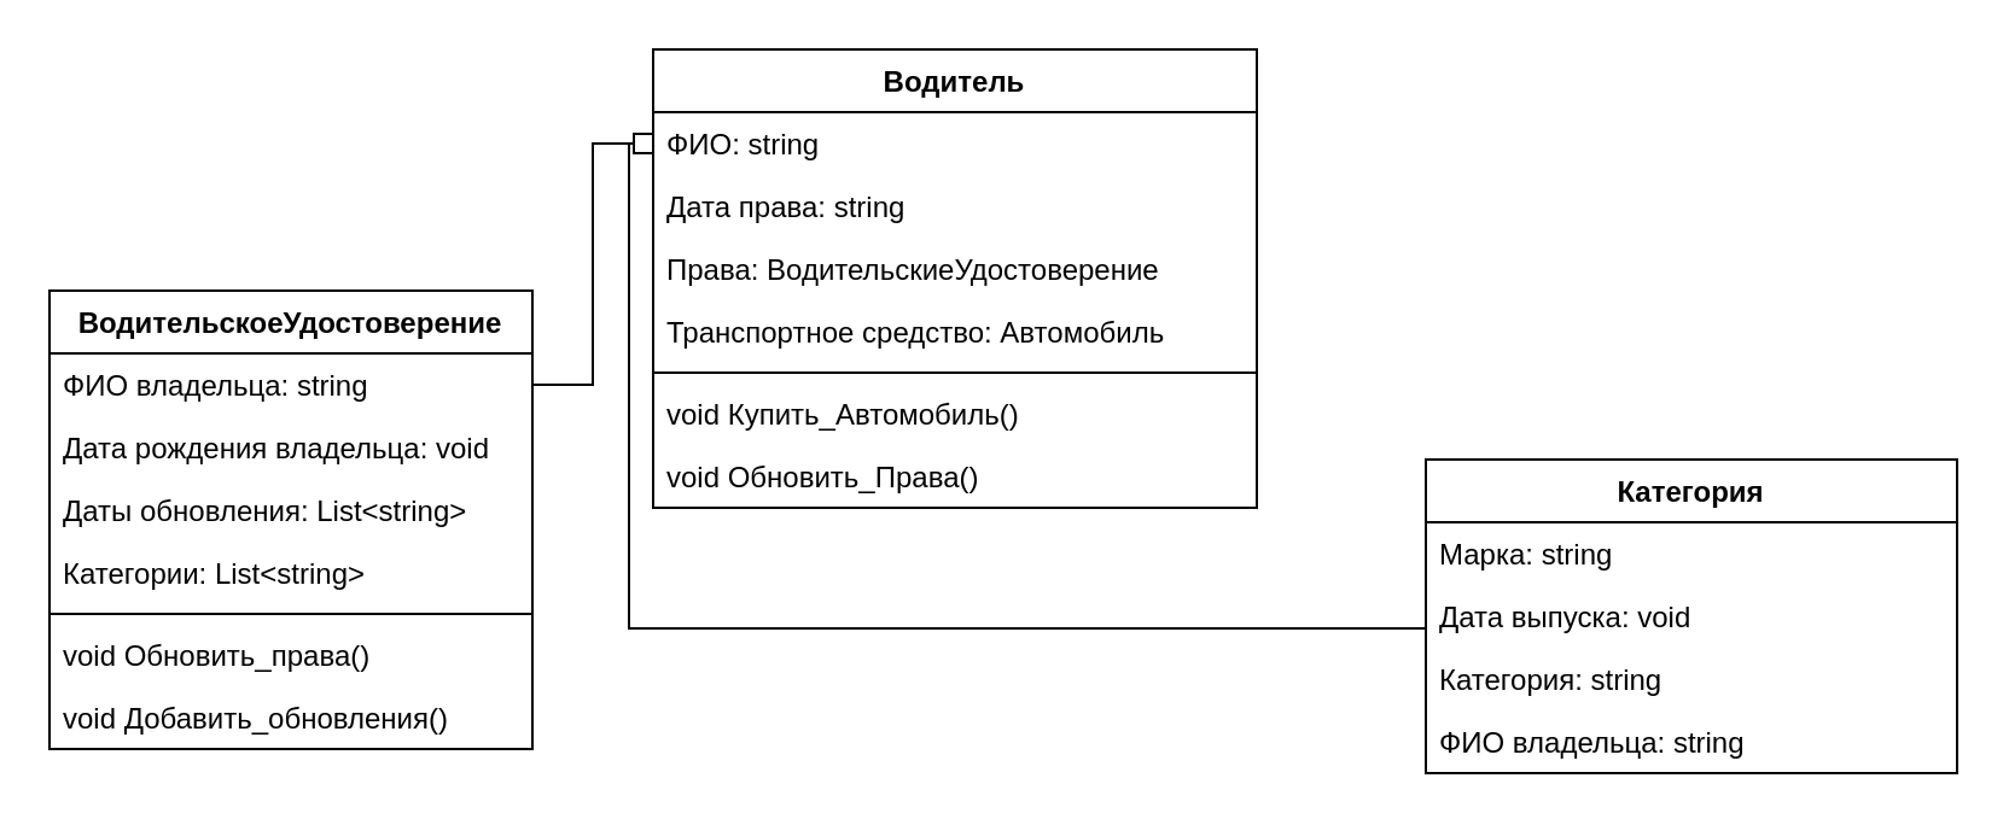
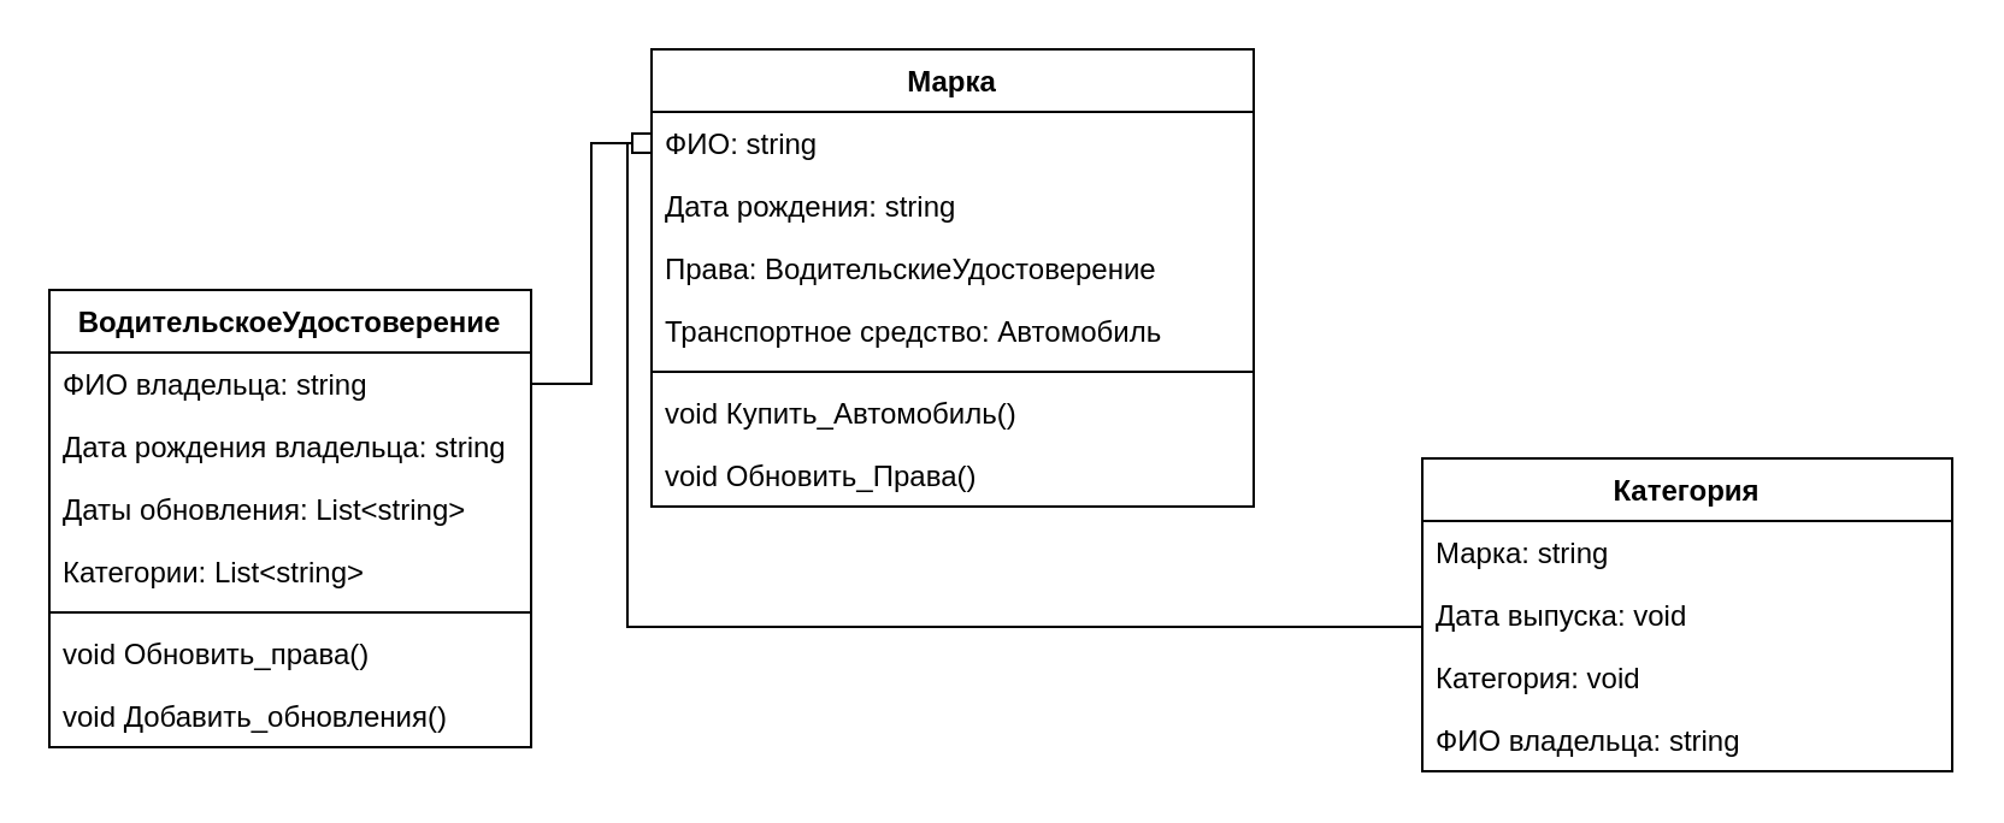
  <mxCell id="0" />
  <mxCell id="1" parent="0" />
  <mxCell id="2" value="ВодительскоеУдостоверение" style="swimlane;fontStyle=1;align=center;verticalAlign=top;childLayout=stackLayout;horizontal=1;startSize=26;horizontalStack=0;resizeParent=1;resizeLast=0;collapsible=1;marginBottom=0;rounded=0;shadow=0;strokeWidth=1;" parent="1" vertex="1"><mxGeometry x="20" y="120" width="200" height="190" as="geometry"><mxRectangle x="230" y="140" width="160" height="26" as="alternateBounds" /></mxGeometry></mxCell>
  <mxCell id="3" value="ФИО владельца: string" style="text;align=left;verticalAlign=top;spacingLeft=4;spacingRight=4;overflow=hidden;rotatable=0;points=[[0,0.5],[1,0.5]];portConstraint=eastwest;" vertex="1" parent="2"><mxGeometry y="26" width="200" height="26" as="geometry" /></mxCell>
- <mxCell id="4" value="Дата рождения владельца: void" style="text;align=left;verticalAlign=top;spacingLeft=4;spacingRight=4;overflow=hidden;rotatable=0;points=[[0,0.5],[1,0.5]];portConstraint=eastwest;" vertex="1" parent="2"><mxGeometry y="52" width="200" height="26" as="geometry" /></mxCell>
+ <mxCell id="4" value="Дата рождения владельца: string" style="text;align=left;verticalAlign=top;spacingLeft=4;spacingRight=4;overflow=hidden;rotatable=0;points=[[0,0.5],[1,0.5]];portConstraint=eastwest;" vertex="1" parent="2"><mxGeometry y="52" width="200" height="26" as="geometry" /></mxCell>
  <mxCell id="5" value="Даты обновления: List&lt;string&gt;" style="text;align=left;verticalAlign=top;spacingLeft=4;spacingRight=4;overflow=hidden;rotatable=0;points=[[0,0.5],[1,0.5]];portConstraint=eastwest;" vertex="1" parent="2"><mxGeometry y="78" width="200" height="26" as="geometry" /></mxCell>
  <mxCell id="6" value="Категории: List&lt;string&gt;" style="text;align=left;verticalAlign=top;spacingLeft=4;spacingRight=4;overflow=hidden;rotatable=0;points=[[0,0.5],[1,0.5]];portConstraint=eastwest;rounded=0;shadow=0;html=0;" parent="2" vertex="1"><mxGeometry y="104" width="200" height="26" as="geometry" /></mxCell>
  <mxCell id="7" value="" style="line;html=1;strokeWidth=1;align=left;verticalAlign=middle;spacingTop=-1;spacingLeft=3;spacingRight=3;rotatable=0;labelPosition=right;points=[];portConstraint=eastwest;" parent="2" vertex="1"><mxGeometry y="130" width="200" height="8" as="geometry" /></mxCell>
  <mxCell id="8" value="void Обновить_права()" style="text;align=left;verticalAlign=top;spacingLeft=4;spacingRight=4;overflow=hidden;rotatable=0;points=[[0,0.5],[1,0.5]];portConstraint=eastwest;" vertex="1" parent="2"><mxGeometry y="138" width="200" height="26" as="geometry" /></mxCell>
  <mxCell id="9" value="void Добавить_обновления()" style="text;align=left;verticalAlign=top;spacingLeft=4;spacingRight=4;overflow=hidden;rotatable=0;points=[[0,0.5],[1,0.5]];portConstraint=eastwest;" parent="2" vertex="1"><mxGeometry y="164" width="200" height="26" as="geometry" /></mxCell>
- <mxCell id="10" value="Водитель" style="swimlane;fontStyle=1;align=center;verticalAlign=top;childLayout=stackLayout;horizontal=1;startSize=26;horizontalStack=0;resizeParent=1;resizeLast=0;collapsible=1;marginBottom=0;rounded=0;shadow=0;strokeWidth=1;" vertex="1" parent="1"><mxGeometry x="270" y="20" width="250" height="190" as="geometry"><mxRectangle x="230" y="140" width="160" height="26" as="alternateBounds" /></mxGeometry></mxCell>
+ <mxCell id="10" value="Марка" style="swimlane;fontStyle=1;align=center;verticalAlign=top;childLayout=stackLayout;horizontal=1;startSize=26;horizontalStack=0;resizeParent=1;resizeLast=0;collapsible=1;marginBottom=0;rounded=0;shadow=0;strokeWidth=1;" vertex="1" parent="1"><mxGeometry x="270" y="20" width="250" height="190" as="geometry"><mxRectangle x="230" y="140" width="160" height="26" as="alternateBounds" /></mxGeometry></mxCell>
  <mxCell id="11" value="ФИО: string" style="text;align=left;verticalAlign=top;spacingLeft=4;spacingRight=4;overflow=hidden;rotatable=0;points=[[0,0.5],[1,0.5]];portConstraint=eastwest;" vertex="1" parent="10"><mxGeometry y="26" width="250" height="26" as="geometry" /></mxCell>
- <mxCell id="12" value="Дата права: string" style="text;align=left;verticalAlign=top;spacingLeft=4;spacingRight=4;overflow=hidden;rotatable=0;points=[[0,0.5],[1,0.5]];portConstraint=eastwest;" vertex="1" parent="10"><mxGeometry y="52" width="250" height="26" as="geometry" /></mxCell>
+ <mxCell id="12" value="Дата рождения: string" style="text;align=left;verticalAlign=top;spacingLeft=4;spacingRight=4;overflow=hidden;rotatable=0;points=[[0,0.5],[1,0.5]];portConstraint=eastwest;" vertex="1" parent="10"><mxGeometry y="52" width="250" height="26" as="geometry" /></mxCell>
  <mxCell id="13" value="Права: ВодительскиеУдостоверение" style="text;align=left;verticalAlign=top;spacingLeft=4;spacingRight=4;overflow=hidden;rotatable=0;points=[[0,0.5],[1,0.5]];portConstraint=eastwest;" vertex="1" parent="10"><mxGeometry y="78" width="250" height="26" as="geometry" /></mxCell>
  <mxCell id="14" value="Транспортное средство: Автомобиль" style="text;align=left;verticalAlign=top;spacingLeft=4;spacingRight=4;overflow=hidden;rotatable=0;points=[[0,0.5],[1,0.5]];portConstraint=eastwest;" vertex="1" parent="10"><mxGeometry y="104" width="250" height="26" as="geometry" /></mxCell>
  <mxCell id="15" value="" style="line;html=1;strokeWidth=1;align=left;verticalAlign=middle;spacingTop=-1;spacingLeft=3;spacingRight=3;rotatable=0;labelPosition=right;points=[];portConstraint=eastwest;" vertex="1" parent="10"><mxGeometry y="130" width="250" height="8" as="geometry" /></mxCell>
  <mxCell id="16" value="void Купить_Автомобиль()" style="text;align=left;verticalAlign=top;spacingLeft=4;spacingRight=4;overflow=hidden;rotatable=0;points=[[0,0.5],[1,0.5]];portConstraint=eastwest;" vertex="1" parent="10"><mxGeometry y="138" width="250" height="26" as="geometry" /></mxCell>
  <mxCell id="17" value="void Обновить_Права()" style="text;align=left;verticalAlign=top;spacingLeft=4;spacingRight=4;overflow=hidden;rotatable=0;points=[[0,0.5],[1,0.5]];portConstraint=eastwest;" vertex="1" parent="10"><mxGeometry y="164" width="250" height="26" as="geometry" /></mxCell>
  <mxCell id="18" value="Категория" style="swimlane;fontStyle=1;align=center;verticalAlign=top;childLayout=stackLayout;horizontal=1;startSize=26;horizontalStack=0;resizeParent=1;resizeLast=0;collapsible=1;marginBottom=0;rounded=0;shadow=0;strokeWidth=1;" vertex="1" parent="1"><mxGeometry x="590" y="190" width="220" height="130" as="geometry"><mxRectangle x="230" y="140" width="160" height="26" as="alternateBounds" /></mxGeometry></mxCell>
  <mxCell id="19" value="Марка: string" style="text;align=left;verticalAlign=top;spacingLeft=4;spacingRight=4;overflow=hidden;rotatable=0;points=[[0,0.5],[1,0.5]];portConstraint=eastwest;" vertex="1" parent="18"><mxGeometry y="26" width="220" height="26" as="geometry" /></mxCell>
  <mxCell id="20" value="Дата выпуска: void" style="text;align=left;verticalAlign=top;spacingLeft=4;spacingRight=4;overflow=hidden;rotatable=0;points=[[0,0.5],[1,0.5]];portConstraint=eastwest;" vertex="1" parent="18"><mxGeometry y="52" width="220" height="26" as="geometry" /></mxCell>
- <mxCell id="21" value="Категория: string" style="text;align=left;verticalAlign=top;spacingLeft=4;spacingRight=4;overflow=hidden;rotatable=0;points=[[0,0.5],[1,0.5]];portConstraint=eastwest;" vertex="1" parent="18"><mxGeometry y="78" width="220" height="26" as="geometry" /></mxCell>
+ <mxCell id="21" value="Категория: void" style="text;align=left;verticalAlign=top;spacingLeft=4;spacingRight=4;overflow=hidden;rotatable=0;points=[[0,0.5],[1,0.5]];portConstraint=eastwest;" vertex="1" parent="18"><mxGeometry y="78" width="220" height="26" as="geometry" /></mxCell>
  <mxCell id="22" value="ФИО владельца: string" style="text;align=left;verticalAlign=top;spacingLeft=4;spacingRight=4;overflow=hidden;rotatable=0;points=[[0,0.5],[1,0.5]];portConstraint=eastwest;" vertex="1" parent="18"><mxGeometry y="104" width="220" height="26" as="geometry" /></mxCell>
  <mxCell id="23" style="edgeStyle=orthogonalEdgeStyle;rounded=0;orthogonalLoop=1;jettySize=auto;html=1;exitX=0;exitY=0.5;exitDx=0;exitDy=0;entryX=0;entryY=0.5;entryDx=0;entryDy=0;endArrow=none;endFill=0;startArrow=box;startFill=0;" edge="1" parent="1" source="11" target="22"><mxGeometry relative="1" as="geometry"><Array as="points"><mxPoint x="260" y="59" /><mxPoint x="260" y="260" /><mxPoint x="590" y="260" /></Array></mxGeometry></mxCell>
  <mxCell id="24" style="edgeStyle=orthogonalEdgeStyle;rounded=0;orthogonalLoop=1;jettySize=auto;html=1;exitX=0;exitY=0.5;exitDx=0;exitDy=0;entryX=1;entryY=0.5;entryDx=0;entryDy=0;endArrow=none;endFill=0;startArrow=box;startFill=0;" edge="1" parent="1" source="11" target="3"><mxGeometry relative="1" as="geometry" /></mxCell>
